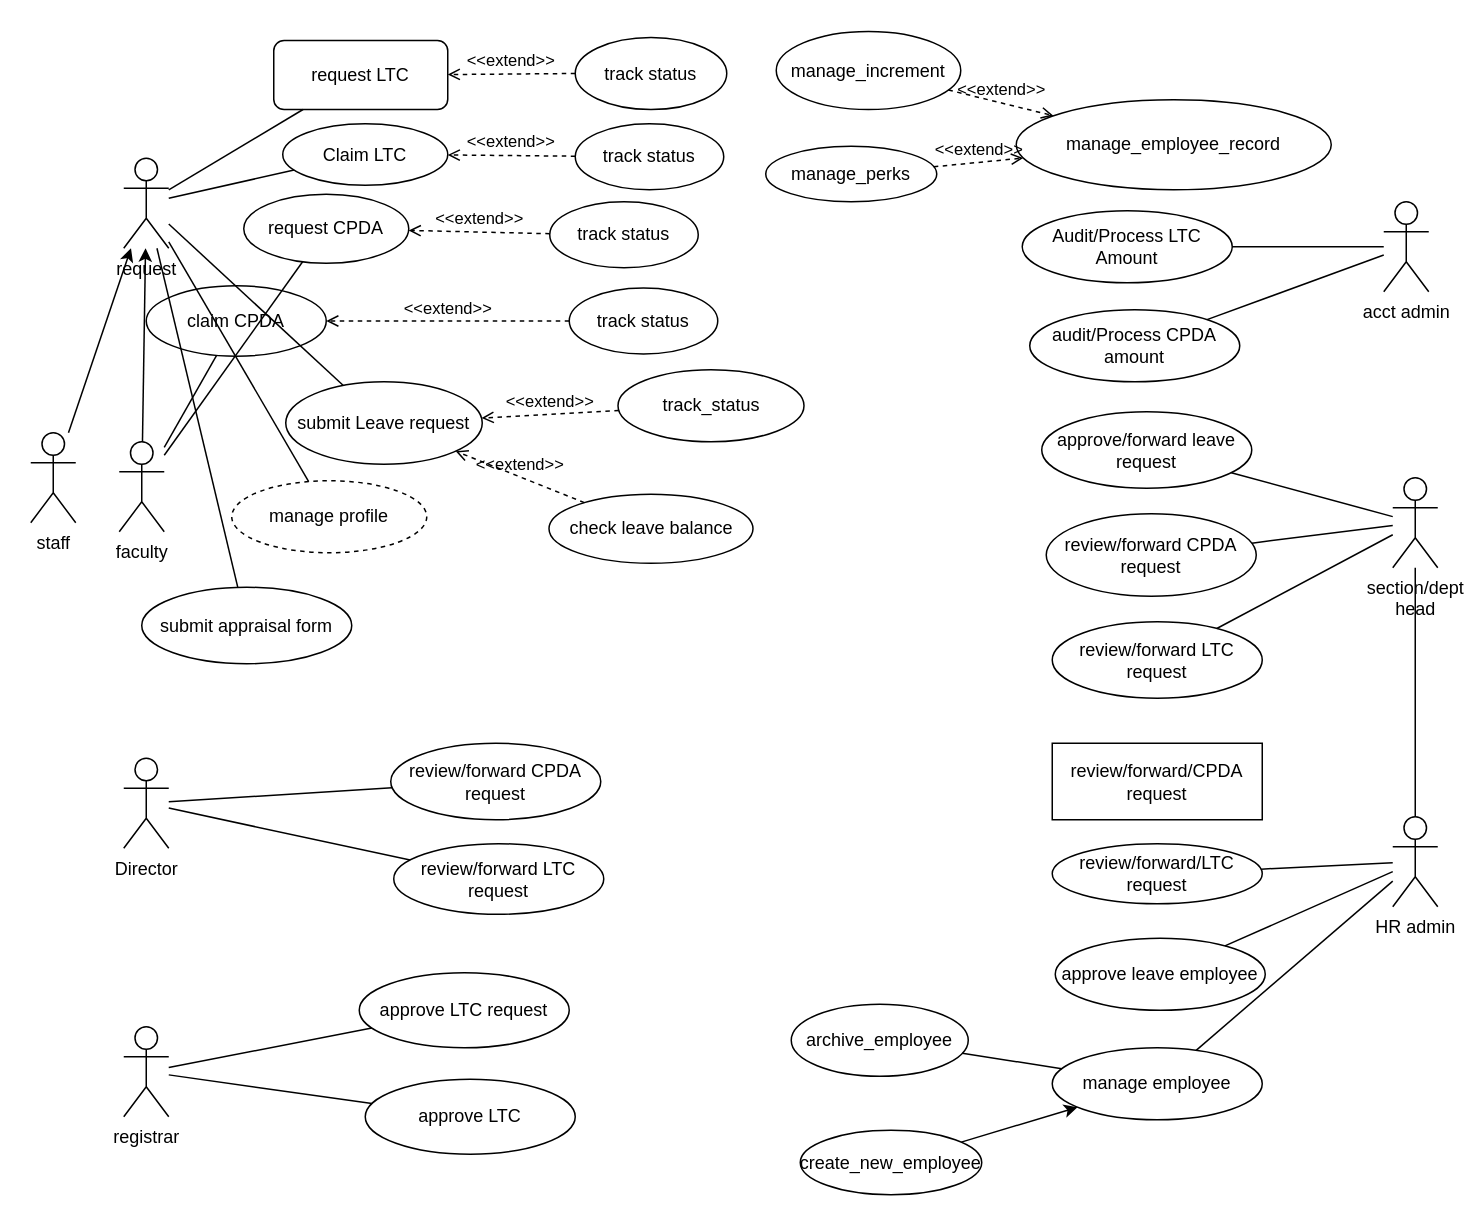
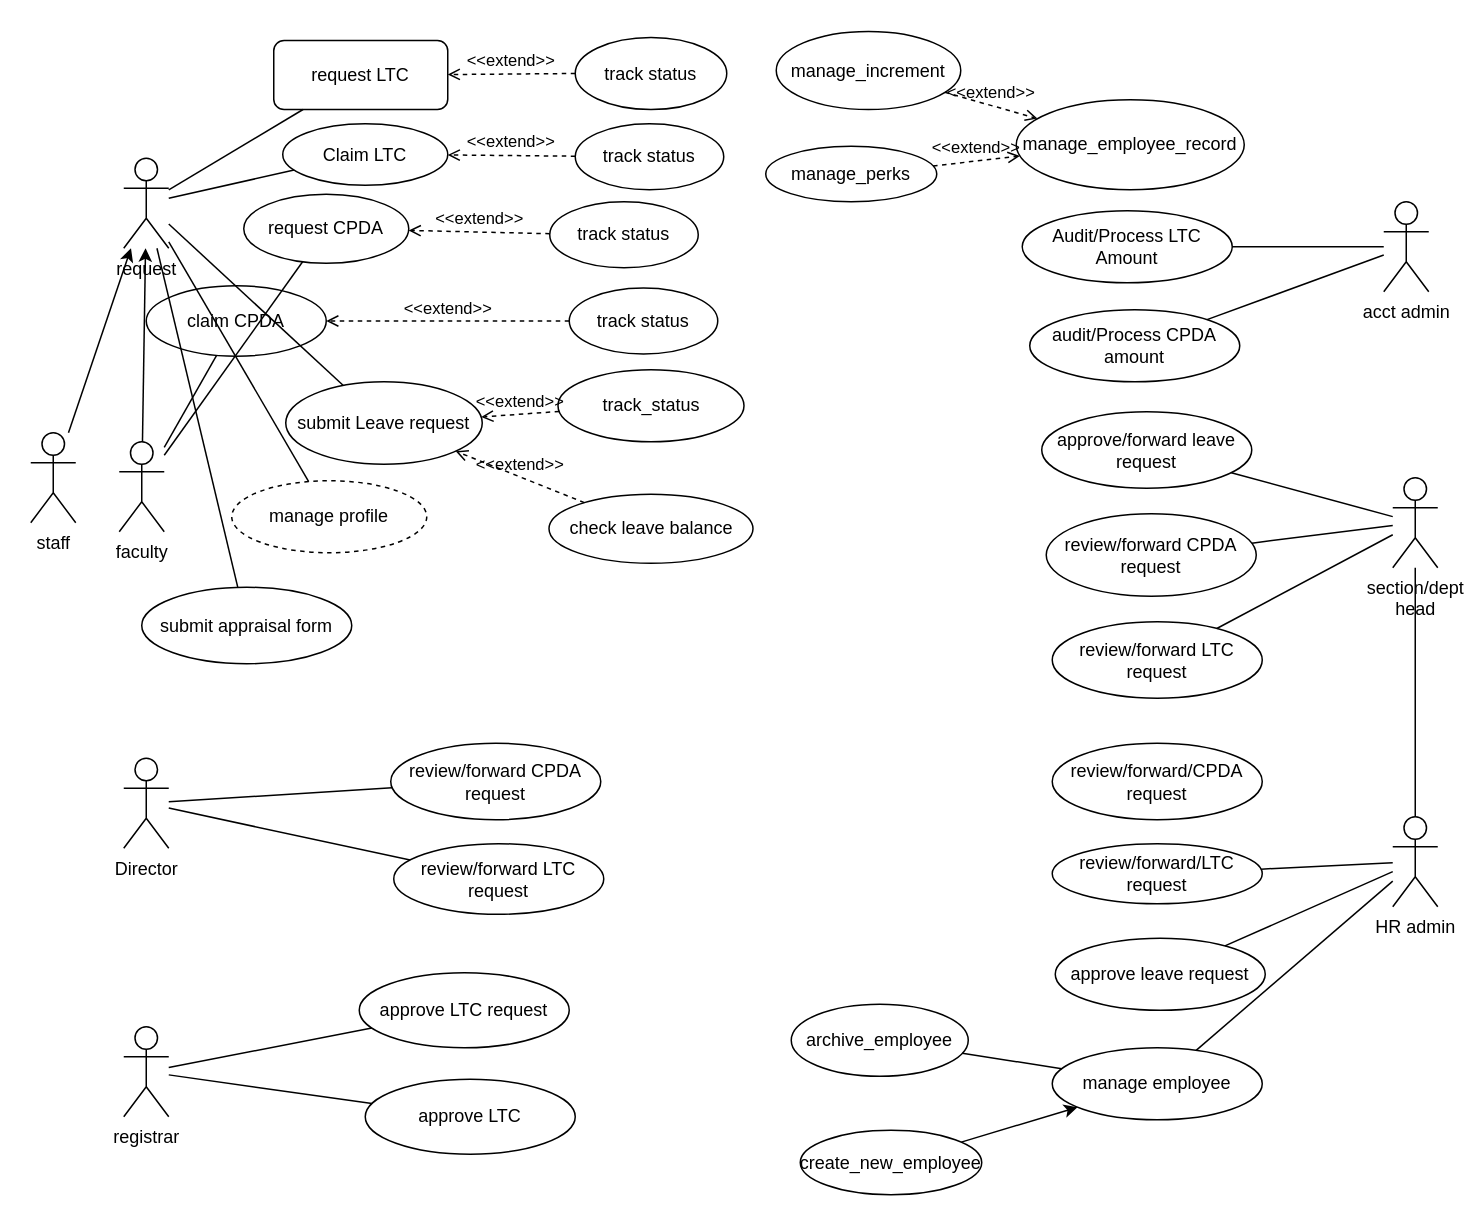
  <mxCell id="0" />
  <mxCell id="1" parent="0" />
  <mxCell id="2" value="request" style="shape=umlActor;verticalLabelPosition=bottom;verticalAlign=top;html=1;outlineConnect=0;" parent="1" vertex="1"><mxGeometry x="82" y="105" width="30" height="60" as="geometry" /></mxCell>
  <mxCell id="3" value="submit Leave request" style="ellipse;whiteSpace=wrap;html=1;" parent="1" vertex="1"><mxGeometry x="190" y="254" width="131" height="55" as="geometry" /></mxCell>
  <mxCell id="4" value="request CPDA" style="ellipse;whiteSpace=wrap;html=1;" parent="1" vertex="1"><mxGeometry x="162" y="129" width="110" height="46" as="geometry" /></mxCell>
  <mxCell id="5" value="manage profile" style="ellipse;whiteSpace=wrap;html=1;dashed=1;" parent="1" vertex="1"><mxGeometry x="154" y="320" width="130" height="48" as="geometry" /></mxCell>
  <mxCell id="6" value="review/forward CPDA request" style="ellipse;whiteSpace=wrap;html=1;" parent="1" vertex="1"><mxGeometry x="697" y="342" width="140" height="55" as="geometry" /></mxCell>
  <mxCell id="7" value="audit/Process CPDA amount" style="ellipse;whiteSpace=wrap;html=1;" parent="1" vertex="1"><mxGeometry x="686" y="206" width="140" height="48" as="geometry" /></mxCell>
  <mxCell id="8" value="request LTC" style="whiteSpace=wrap;html=1;rounded=1;" parent="1" vertex="1"><mxGeometry x="182" y="26.5" width="116" height="46" as="geometry" /></mxCell>
  <mxCell id="9" value="Claim LTC" style="ellipse;whiteSpace=wrap;html=1;" parent="1" vertex="1"><mxGeometry x="188" y="82" width="110" height="41" as="geometry" /></mxCell>
  <mxCell id="10" value="Audit/Process LTC Amount" style="ellipse;whiteSpace=wrap;html=1;" parent="1" vertex="1"><mxGeometry x="681" y="140" width="140" height="48" as="geometry" /></mxCell>
  <mxCell id="11" value="review/forward LTC request" style="ellipse;whiteSpace=wrap;html=1;" parent="1" vertex="1"><mxGeometry x="701" y="414" width="140" height="51" as="geometry" /></mxCell>
  <mxCell id="12" value="submit appraisal form" style="ellipse;whiteSpace=wrap;html=1;" parent="1" vertex="1"><mxGeometry x="94" y="391" width="140" height="51" as="geometry" /></mxCell>
- <mxCell id="13" value="approve leave employee" style="ellipse;whiteSpace=wrap;html=1;" parent="1" vertex="1"><mxGeometry x="703" y="625" width="140" height="48" as="geometry" /></mxCell>
+ <mxCell id="13" value="approve leave request" style="ellipse;whiteSpace=wrap;html=1;" parent="1" vertex="1"><mxGeometry x="703" y="625" width="140" height="48" as="geometry" /></mxCell>
  <mxCell id="14" value="approve/forward leave request" style="ellipse;whiteSpace=wrap;html=1;" parent="1" vertex="1"><mxGeometry x="694" y="274" width="140" height="51" as="geometry" /></mxCell>
  <mxCell id="15" value="claim CPDA" style="ellipse;whiteSpace=wrap;html=1;" parent="1" vertex="1"><mxGeometry x="97" y="190" width="120" height="47" as="geometry" /></mxCell>
  <mxCell id="16" value="track status" style="ellipse;whiteSpace=wrap;html=1;" parent="1" vertex="1"><mxGeometry x="383" y="24.5" width="101" height="48" as="geometry" /></mxCell>
  <mxCell id="17" value="track status" style="ellipse;whiteSpace=wrap;html=1;" parent="1" vertex="1"><mxGeometry x="366" y="134" width="99" height="44" as="geometry" /></mxCell>
  <mxCell id="18" value="track status" style="ellipse;whiteSpace=wrap;html=1;" parent="1" vertex="1"><mxGeometry x="383" y="82" width="99" height="44" as="geometry" /></mxCell>
  <mxCell id="19" value="track status" style="ellipse;whiteSpace=wrap;html=1;" parent="1" vertex="1"><mxGeometry x="379" y="191.5" width="99" height="44" as="geometry" /></mxCell>
  <mxCell id="20" value="&amp;lt;&amp;lt;extend&amp;gt;&amp;gt;" style="html=1;verticalAlign=bottom;labelBackgroundColor=none;endArrow=open;endFill=0;dashed=1;rounded=0;" parent="1" source="16" target="8" edge="1"><mxGeometry width="160" relative="1" as="geometry"><mxPoint x="467" y="225" as="sourcePoint" /><mxPoint x="627" y="225" as="targetPoint" /></mxGeometry></mxCell>
  <mxCell id="21" value="&amp;lt;&amp;lt;extend&amp;gt;&amp;gt;" style="html=1;verticalAlign=bottom;labelBackgroundColor=none;endArrow=open;endFill=0;dashed=1;rounded=0;" parent="1" source="18" target="9" edge="1"><mxGeometry width="160" relative="1" as="geometry"><mxPoint x="467" y="225" as="sourcePoint" /><mxPoint x="627" y="225" as="targetPoint" /></mxGeometry></mxCell>
  <mxCell id="22" value="&amp;lt;&amp;lt;extend&amp;gt;&amp;gt;" style="html=1;verticalAlign=bottom;labelBackgroundColor=none;endArrow=open;endFill=0;dashed=1;rounded=0;" parent="1" source="17" target="4" edge="1"><mxGeometry width="160" relative="1" as="geometry"><mxPoint x="467" y="225" as="sourcePoint" /><mxPoint x="627" y="225" as="targetPoint" /></mxGeometry></mxCell>
  <mxCell id="23" value="&amp;lt;&amp;lt;extend&amp;gt;&amp;gt;" style="html=1;verticalAlign=bottom;labelBackgroundColor=none;endArrow=open;endFill=0;dashed=1;rounded=0;" parent="1" source="19" target="15" edge="1"><mxGeometry width="160" relative="1" as="geometry"><mxPoint x="467" y="225" as="sourcePoint" /><mxPoint x="591" y="342" as="targetPoint" /></mxGeometry></mxCell>
  <mxCell id="24" value="" style="endArrow=none;html=1;rounded=0;" parent="1" source="3" target="2" edge="1"><mxGeometry width="50" height="50" relative="1" as="geometry"><mxPoint x="522" y="250" as="sourcePoint" /><mxPoint x="572" y="200" as="targetPoint" /></mxGeometry></mxCell>
  <mxCell id="25" value="" style="endArrow=none;html=1;rounded=0;" parent="1" source="5" target="2" edge="1"><mxGeometry width="50" height="50" relative="1" as="geometry"><mxPoint x="522" y="250" as="sourcePoint" /><mxPoint x="572" y="200" as="targetPoint" /></mxGeometry></mxCell>
  <mxCell id="26" value="" style="endArrow=none;html=1;rounded=0;" parent="1" source="2" target="8" edge="1"><mxGeometry width="50" height="50" relative="1" as="geometry"><mxPoint x="553" y="269" as="sourcePoint" /><mxPoint x="603" y="219" as="targetPoint" /></mxGeometry></mxCell>
  <mxCell id="27" value="" style="endArrow=none;html=1;rounded=0;" parent="1" source="15" target="35" edge="1"><mxGeometry width="50" height="50" relative="1" as="geometry"><mxPoint x="553" y="269" as="sourcePoint" /><mxPoint x="603" y="219" as="targetPoint" /></mxGeometry></mxCell>
  <mxCell id="28" value="" style="endArrow=none;html=1;rounded=0;" parent="1" source="42" target="14" edge="1"><mxGeometry width="50" height="50" relative="1" as="geometry"><mxPoint x="776" y="360" as="sourcePoint" /><mxPoint x="599" y="287" as="targetPoint" /></mxGeometry></mxCell>
  <mxCell id="29" value="" style="endArrow=none;html=1;rounded=0;" parent="1" source="2" target="9" edge="1"><mxGeometry width="50" height="50" relative="1" as="geometry"><mxPoint x="553" y="269" as="sourcePoint" /><mxPoint x="603" y="219" as="targetPoint" /></mxGeometry></mxCell>
  <mxCell id="30" value="" style="endArrow=none;html=1;rounded=0;" parent="1" source="35" target="4" edge="1"><mxGeometry width="50" height="50" relative="1" as="geometry"><mxPoint x="553" y="269" as="sourcePoint" /><mxPoint x="603" y="219" as="targetPoint" /></mxGeometry></mxCell>
  <mxCell id="31" value="acct admin" style="shape=umlActor;verticalLabelPosition=bottom;verticalAlign=top;html=1;outlineConnect=0;" parent="1" vertex="1"><mxGeometry x="922" y="134" width="30" height="60" as="geometry" /></mxCell>
  <mxCell id="32" value="" style="endArrow=none;html=1;rounded=0;" parent="1" source="10" target="31" edge="1"><mxGeometry width="50" height="50" relative="1" as="geometry"><mxPoint x="553" y="345" as="sourcePoint" /><mxPoint x="603" y="295" as="targetPoint" /></mxGeometry></mxCell>
  <mxCell id="33" value="" style="endArrow=none;html=1;rounded=0;" parent="1" source="7" target="31" edge="1"><mxGeometry width="50" height="50" relative="1" as="geometry"><mxPoint x="553" y="283" as="sourcePoint" /><mxPoint x="603" y="233" as="targetPoint" /></mxGeometry></mxCell>
  <mxCell id="34" value="staff" style="shape=umlActor;verticalLabelPosition=bottom;verticalAlign=top;html=1;outlineConnect=0;" parent="1" vertex="1"><mxGeometry x="20" y="288" width="30" height="60" as="geometry" /></mxCell>
  <mxCell id="35" value="faculty" style="shape=umlActor;verticalLabelPosition=bottom;verticalAlign=top;html=1;outlineConnect=0;" parent="1" vertex="1"><mxGeometry x="79" y="294" width="30" height="60" as="geometry" /></mxCell>
  <mxCell id="36" value="" style="endArrow=none;html=1;rounded=0;" parent="1" source="12" target="2" edge="1"><mxGeometry width="50" height="50" relative="1" as="geometry"><mxPoint x="493" y="259" as="sourcePoint" /><mxPoint x="543" y="209" as="targetPoint" /></mxGeometry></mxCell>
- <mxCell id="37" value="track_status" style="ellipse;whiteSpace=wrap;html=1;" parent="1" vertex="1"><mxGeometry x="411.5" y="246" width="124" height="48" as="geometry" /></mxCell>
+ <mxCell id="37" value="track_status" style="ellipse;whiteSpace=wrap;html=1;" parent="1" vertex="1"><mxGeometry x="371.5" y="246" width="124" height="48" as="geometry" /></mxCell>
  <mxCell id="38" value="check leave balance" style="ellipse;whiteSpace=wrap;html=1;" parent="1" vertex="1"><mxGeometry x="365.5" y="329" width="136" height="46" as="geometry" /></mxCell>
  <mxCell id="39" value="&amp;lt;&amp;lt;extend&amp;gt;&amp;gt;" style="html=1;verticalAlign=bottom;labelBackgroundColor=none;endArrow=open;endFill=0;dashed=1;rounded=0;" parent="1" source="37" target="3" edge="1"><mxGeometry width="160" relative="1" as="geometry"><mxPoint x="438" y="234" as="sourcePoint" /><mxPoint x="598" y="234" as="targetPoint" /></mxGeometry></mxCell>
  <mxCell id="40" value="&amp;lt;&amp;lt;extend&amp;gt;&amp;gt;" style="html=1;verticalAlign=bottom;labelBackgroundColor=none;endArrow=open;endFill=0;dashed=1;rounded=0;" parent="1" source="38" target="3" edge="1"><mxGeometry width="160" relative="1" as="geometry"><mxPoint x="508" y="251" as="sourcePoint" /><mxPoint x="598" y="234" as="targetPoint" /></mxGeometry></mxCell>
  <mxCell id="41" value="" style="endArrow=classic;html=1;rounded=0;" parent="1" source="34" target="2" edge="1"><mxGeometry width="50" height="50" relative="1" as="geometry"><mxPoint x="493" y="259" as="sourcePoint" /><mxPoint x="543" y="209" as="targetPoint" /></mxGeometry></mxCell>
  <mxCell id="42" value="section/dept&lt;br&gt;head" style="shape=umlActor;verticalLabelPosition=bottom;verticalAlign=top;html=1;outlineConnect=0;" parent="1" vertex="1"><mxGeometry x="928" y="318" width="30" height="60" as="geometry" /></mxCell>
  <mxCell id="43" value="HR admin" style="shape=umlActor;verticalLabelPosition=bottom;verticalAlign=top;html=1;outlineConnect=0;" parent="1" vertex="1"><mxGeometry x="928" y="544" width="30" height="60" as="geometry" /></mxCell>
  <mxCell id="44" value="" style="endArrow=classic;html=1;rounded=0;" parent="1" source="35" target="2" edge="1"><mxGeometry width="50" height="50" relative="1" as="geometry"><mxPoint x="493" y="429" as="sourcePoint" /><mxPoint x="543" y="379" as="targetPoint" /></mxGeometry></mxCell>
  <mxCell id="45" value="" style="endArrow=none;html=1;rounded=0;" parent="1" source="6" target="42" edge="1"><mxGeometry width="50" height="50" relative="1" as="geometry"><mxPoint x="759" y="378" as="sourcePoint" /><mxPoint x="543" y="379" as="targetPoint" /></mxGeometry></mxCell>
  <mxCell id="46" value="" style="endArrow=none;html=1;rounded=0;" parent="1" source="42" target="11" edge="1"><mxGeometry width="50" height="50" relative="1" as="geometry"><mxPoint x="493" y="429" as="sourcePoint" /><mxPoint x="543" y="379" as="targetPoint" /></mxGeometry></mxCell>
  <mxCell id="47" value="" style="endArrow=none;html=1;rounded=0;" parent="1" source="13" target="43" edge="1"><mxGeometry width="50" height="50" relative="1" as="geometry"><mxPoint x="493" y="429" as="sourcePoint" /><mxPoint x="543" y="379" as="targetPoint" /></mxGeometry></mxCell>
  <mxCell id="48" value="review/forward/LTC request" style="ellipse;whiteSpace=wrap;html=1;" parent="1" vertex="1"><mxGeometry x="701" y="562" width="140" height="40" as="geometry" /></mxCell>
- <mxCell id="49" value="review/forward/CPDA request" style="whiteSpace=wrap;html=1;rounded=0;" parent="1" vertex="1"><mxGeometry x="701" y="495" width="140" height="51" as="geometry" /></mxCell>
+ <mxCell id="49" value="review/forward/CPDA request" style="ellipse;whiteSpace=wrap;html=1;" parent="1" vertex="1"><mxGeometry x="701" y="495" width="140" height="51" as="geometry" /></mxCell>
  <mxCell id="50" value="" style="endArrow=none;html=1;rounded=0;" parent="1" source="43" target="42" edge="1"><mxGeometry width="50" height="50" relative="1" as="geometry"><mxPoint x="493" y="429" as="sourcePoint" /><mxPoint x="543" y="379" as="targetPoint" /></mxGeometry></mxCell>
  <mxCell id="51" value="" style="endArrow=none;html=1;rounded=0;" parent="1" source="48" target="43" edge="1"><mxGeometry width="50" height="50" relative="1" as="geometry"><mxPoint x="493" y="429" as="sourcePoint" /><mxPoint x="543" y="379" as="targetPoint" /></mxGeometry></mxCell>
  <mxCell id="52" value="manage employee" style="ellipse;whiteSpace=wrap;html=1;" parent="1" vertex="1"><mxGeometry x="701" y="698" width="140" height="48" as="geometry" /></mxCell>
  <mxCell id="53" value="" style="endArrow=none;html=1;rounded=0;" parent="1" source="52" target="43" edge="1"><mxGeometry width="50" height="50" relative="1" as="geometry"><mxPoint x="493" y="669" as="sourcePoint" /><mxPoint x="543" y="619" as="targetPoint" /></mxGeometry></mxCell>
  <mxCell id="54" value="Director" style="shape=umlActor;verticalLabelPosition=bottom;verticalAlign=top;html=1;outlineConnect=0;" parent="1" vertex="1"><mxGeometry x="82" y="505" width="30" height="60" as="geometry" /></mxCell>
  <mxCell id="55" value="registrar" style="shape=umlActor;verticalLabelPosition=bottom;verticalAlign=top;html=1;outlineConnect=0;" parent="1" vertex="1"><mxGeometry x="82" y="684" width="30" height="60" as="geometry" /></mxCell>
  <mxCell id="56" value="approve LTC" style="ellipse;whiteSpace=wrap;html=1;" parent="1" vertex="1"><mxGeometry x="243" y="719" width="140" height="50" as="geometry" /></mxCell>
  <mxCell id="57" value="approve LTC request" style="ellipse;whiteSpace=wrap;html=1;" parent="1" vertex="1"><mxGeometry x="239" y="648" width="140" height="50" as="geometry" /></mxCell>
  <mxCell id="58" value="review/forward LTC request" style="ellipse;whiteSpace=wrap;html=1;" parent="1" vertex="1"><mxGeometry x="262" y="562" width="140" height="47" as="geometry" /></mxCell>
  <mxCell id="59" value="review/forward CPDA request" style="ellipse;whiteSpace=wrap;html=1;" parent="1" vertex="1"><mxGeometry x="260" y="495" width="140" height="51" as="geometry" /></mxCell>
  <mxCell id="60" value="" style="endArrow=none;html=1;rounded=0;" parent="1" source="59" target="54" edge="1"><mxGeometry width="50" height="50" relative="1" as="geometry"><mxPoint x="493" y="583" as="sourcePoint" /><mxPoint x="543" y="533" as="targetPoint" /></mxGeometry></mxCell>
  <mxCell id="61" value="" style="endArrow=none;html=1;rounded=0;" parent="1" source="57" target="55" edge="1"><mxGeometry width="50" height="50" relative="1" as="geometry"><mxPoint x="493" y="583" as="sourcePoint" /><mxPoint x="543" y="533" as="targetPoint" /></mxGeometry></mxCell>
  <mxCell id="62" value="" style="endArrow=none;html=1;rounded=0;" parent="1" source="56" target="55" edge="1"><mxGeometry width="50" height="50" relative="1" as="geometry"><mxPoint x="493" y="583" as="sourcePoint" /><mxPoint x="543" y="533" as="targetPoint" /></mxGeometry></mxCell>
  <mxCell id="63" value="" style="endArrow=none;html=1;rounded=0;" parent="1" source="58" target="54" edge="1"><mxGeometry width="50" height="50" relative="1" as="geometry"><mxPoint x="493" y="583" as="sourcePoint" /><mxPoint x="543" y="533" as="targetPoint" /></mxGeometry></mxCell>
- <mxCell id="64" value="manage_employee_record" style="ellipse;whiteSpace=wrap;html=1;" vertex="1" parent="1"><mxGeometry x="677" y="66" width="210" height="60" as="geometry" /></mxCell>
+ <mxCell id="64" value="manage_employee_record" style="ellipse;whiteSpace=wrap;html=1;" vertex="1" parent="1"><mxGeometry x="677" y="66" width="152" height="60" as="geometry" /></mxCell>
  <mxCell id="65" value="archive_employee" style="ellipse;whiteSpace=wrap;html=1;" vertex="1" parent="1"><mxGeometry x="527" y="669" width="118" height="48" as="geometry" /></mxCell>
  <mxCell id="66" value="create_new_employee" style="ellipse;whiteSpace=wrap;html=1;" vertex="1" parent="1"><mxGeometry x="533" y="753" width="121" height="43" as="geometry" /></mxCell>
  <mxCell id="67" value="" style="endArrow=none;html=1;rounded=0;" edge="1" parent="1" source="65" target="52"><mxGeometry width="50" height="50" relative="1" as="geometry"><mxPoint x="522" y="741" as="sourcePoint" /><mxPoint x="572" y="691" as="targetPoint" /></mxGeometry></mxCell>
  <mxCell id="68" value="" style="endArrow=classic;html=1;rounded=0;" edge="1" parent="1" source="66" target="52"><mxGeometry width="50" height="50" relative="1" as="geometry"><mxPoint x="522" y="741" as="sourcePoint" /><mxPoint x="572" y="691" as="targetPoint" /></mxGeometry></mxCell>
  <mxCell id="69" value="manage_increment" style="ellipse;whiteSpace=wrap;html=1;" vertex="1" parent="1"><mxGeometry x="517" y="20.5" width="123" height="52" as="geometry" /></mxCell>
  <mxCell id="70" value="manage_perks" style="ellipse;whiteSpace=wrap;html=1;" vertex="1" parent="1"><mxGeometry x="510" y="97" width="114" height="37" as="geometry" /></mxCell>
  <mxCell id="71" value="&amp;lt;&amp;lt;extend&amp;gt;&amp;gt;" style="html=1;verticalAlign=bottom;labelBackgroundColor=none;endArrow=open;endFill=0;dashed=1;rounded=0;" edge="1" parent="1" source="69" target="64"><mxGeometry width="160" relative="1" as="geometry"><mxPoint x="467" y="159" as="sourcePoint" /><mxPoint x="627" y="159" as="targetPoint" /></mxGeometry></mxCell>
  <mxCell id="72" value="&amp;lt;&amp;lt;extend&amp;gt;&amp;gt;" style="html=1;verticalAlign=bottom;labelBackgroundColor=none;endArrow=open;endFill=0;dashed=1;rounded=0;" edge="1" parent="1" source="70" target="64"><mxGeometry width="160" relative="1" as="geometry"><mxPoint x="467" y="159" as="sourcePoint" /><mxPoint x="627" y="159" as="targetPoint" /></mxGeometry></mxCell>
